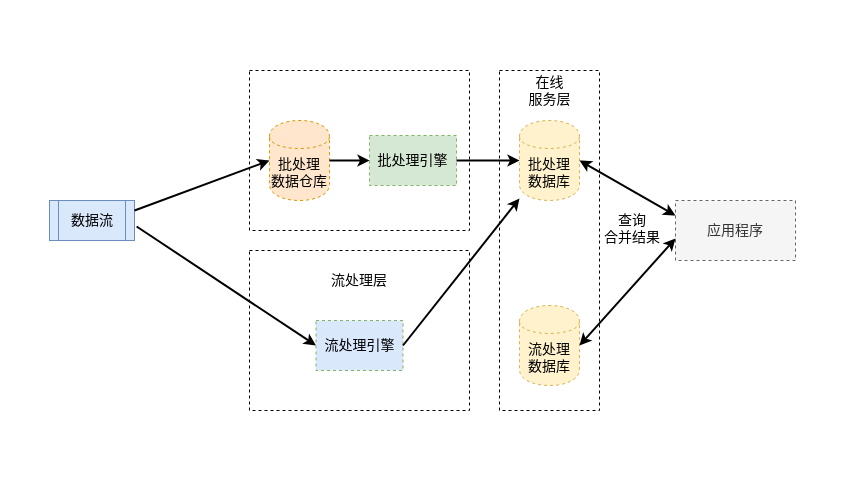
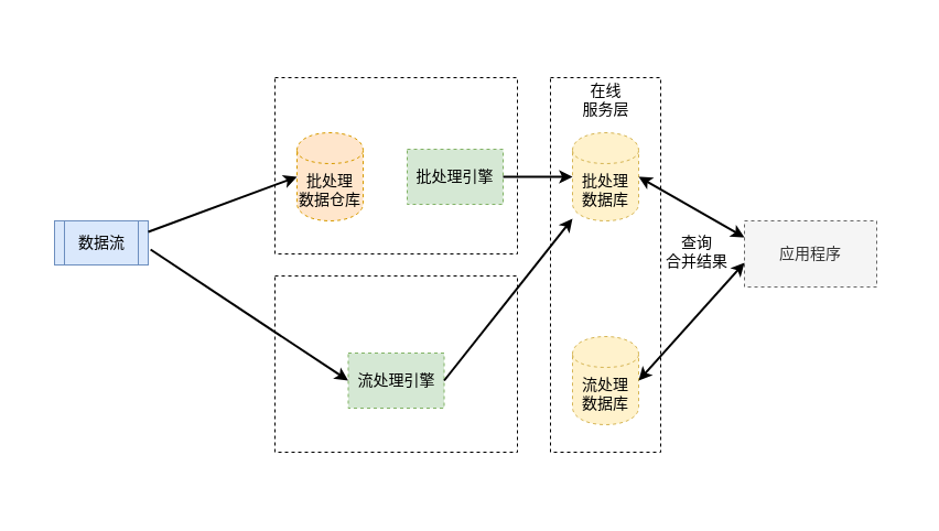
  <mxCell id="0" />
  <mxCell id="1" parent="0" />
  <mxCell id="2" value="" style="rounded=0;whiteSpace=wrap;html=1;dashed=1;fontSize=14;strokeColor=none;" vertex="1" parent="1"><mxGeometry x="20" y="20" width="810" height="440" as="geometry" /></mxCell>
  <mxCell id="3" value="数据流" style="shape=process;whiteSpace=wrap;html=1;backgroundOutline=1;fontSize=14;fillColor=#dae8fc;strokeColor=#6c8ebf;" parent="1" vertex="1"><mxGeometry x="49" y="200" width="85" height="40" as="geometry" /></mxCell>
  <mxCell id="4" value="" style="rounded=0;whiteSpace=wrap;html=1;dashed=1;fontSize=14;" parent="1" vertex="1"><mxGeometry x="249" y="70" width="220" height="160" as="geometry" /></mxCell>
  <mxCell id="5" value="批处理&lt;br&gt;数据仓库" style="shape=cylinder;whiteSpace=wrap;html=1;boundedLbl=1;backgroundOutline=1;dashed=1;fontSize=14;fillColor=#ffe6cc;strokeColor=#d79b00;" parent="1" vertex="1"><mxGeometry x="269" y="120" width="60" height="80" as="geometry" /></mxCell>
  <mxCell id="6" value="批处理引擎" style="rounded=0;whiteSpace=wrap;html=1;dashed=1;fontSize=14;fillColor=#d5e8d4;strokeColor=#82b366;" parent="1" vertex="1"><mxGeometry x="369" y="135" width="87" height="50" as="geometry" /></mxCell>
  <mxCell id="7" value="" style="endArrow=classic;html=1;exitX=1;exitY=0.25;exitDx=0;exitDy=0;entryX=0;entryY=0.5;entryDx=0;entryDy=0;strokeWidth=2;fontSize=14;" parent="1" source="3" target="5" edge="1"><mxGeometry width="50" height="50" relative="1" as="geometry"><mxPoint x="179" y="250" as="sourcePoint" /><mxPoint x="229" y="200" as="targetPoint" /></mxGeometry></mxCell>
- <mxCell id="8" value="" style="endArrow=classic;html=1;exitX=1;exitY=0.5;exitDx=0;exitDy=0;entryX=0;entryY=0.5;entryDx=0;entryDy=0;strokeWidth=2;fontSize=14;" parent="1" source="5" target="6" edge="1"><mxGeometry width="50" height="50" relative="1" as="geometry"><mxPoint x="179" y="225" as="sourcePoint" /><mxPoint x="279" y="170" as="targetPoint" /></mxGeometry></mxCell>
  <mxCell id="9" value="" style="rounded=0;whiteSpace=wrap;html=1;dashed=1;fontSize=14;" parent="1" vertex="1"><mxGeometry x="499" y="70" width="100" height="340" as="geometry" /></mxCell>
  <mxCell id="10" value="批处理&lt;br&gt;数据库" style="shape=cylinder;whiteSpace=wrap;html=1;boundedLbl=1;backgroundOutline=1;dashed=1;fontSize=14;fillColor=#fff2cc;strokeColor=#d6b656;" parent="1" vertex="1"><mxGeometry x="519" y="120" width="60" height="80" as="geometry" /></mxCell>
  <mxCell id="11" value="" style="rounded=0;whiteSpace=wrap;html=1;dashed=1;fontSize=14;" parent="1" vertex="1"><mxGeometry x="249" y="250" width="220" height="160" as="geometry" /></mxCell>
- <mxCell id="12" value="流处理层" style="text;html=1;strokeColor=none;fillColor=none;align=center;verticalAlign=middle;whiteSpace=wrap;rounded=0;dashed=1;fontSize=14;" parent="1" vertex="1"><mxGeometry x="329" y="270" width="60" height="20" as="geometry" /></mxCell>
  <mxCell id="13" value="" style="endArrow=classic;html=1;exitX=1.025;exitY=0.65;exitDx=0;exitDy=0;strokeWidth=2;exitPerimeter=0;entryX=0;entryY=0.5;entryDx=0;entryDy=0;fontSize=14;" parent="1" source="3" target="14" edge="1"><mxGeometry width="50" height="50" relative="1" as="geometry"><mxPoint x="179" y="225" as="sourcePoint" /><mxPoint x="209" y="350" as="targetPoint" /></mxGeometry></mxCell>
- <mxCell id="14" value="流处理引擎" style="rounded=0;whiteSpace=wrap;html=1;dashed=1;fontSize=14;fillColor=#dae8fc;strokeColor=#82b366;" parent="1" vertex="1"><mxGeometry x="315.5" y="320" width="87" height="50" as="geometry" /></mxCell>
+ <mxCell id="14" value="流处理引擎" style="rounded=0;whiteSpace=wrap;html=1;dashed=1;fontSize=14;fillColor=#d5e8d4;strokeColor=#82b366;" parent="1" vertex="1"><mxGeometry x="315.5" y="320" width="87" height="50" as="geometry" /></mxCell>
  <mxCell id="15" value="" style="endArrow=classic;html=1;exitX=1;exitY=0.5;exitDx=0;exitDy=0;strokeWidth=2;entryX=0;entryY=0.5;entryDx=0;entryDy=0;fontSize=14;" parent="1" source="6" target="10" edge="1"><mxGeometry width="50" height="50" relative="1" as="geometry"><mxPoint x="182" y="249" as="sourcePoint" /><mxPoint x="325.5" y="355" as="targetPoint" /></mxGeometry></mxCell>
  <mxCell id="16" value="流处理&lt;br&gt;数据库" style="shape=cylinder;whiteSpace=wrap;html=1;boundedLbl=1;backgroundOutline=1;dashed=1;fontSize=14;fillColor=#fff2cc;strokeColor=#d6b656;" parent="1" vertex="1"><mxGeometry x="519" y="305" width="60" height="80" as="geometry" /></mxCell>
  <mxCell id="17" value="" style="endArrow=classic;html=1;exitX=1;exitY=0.5;exitDx=0;exitDy=0;strokeWidth=2;fontSize=14;" parent="1" source="14" target="10" edge="1"><mxGeometry width="50" height="50" relative="1" as="geometry"><mxPoint x="466" y="170" as="sourcePoint" /><mxPoint x="529" y="170" as="targetPoint" /></mxGeometry></mxCell>
  <mxCell id="18" value="应用程序" style="rounded=0;whiteSpace=wrap;html=1;dashed=1;fontSize=14;fillColor=#f5f5f5;strokeColor=#666666;fontColor=#333333;" parent="1" vertex="1"><mxGeometry x="675" y="200" width="120" height="60" as="geometry" /></mxCell>
  <mxCell id="19" value="" style="endArrow=classic;startArrow=classic;html=1;strokeWidth=2;entryX=0;entryY=0.25;entryDx=0;entryDy=0;exitX=1;exitY=0.5;exitDx=0;exitDy=0;fontSize=14;" parent="1" source="10" target="18" edge="1"><mxGeometry width="50" height="50" relative="1" as="geometry"><mxPoint x="639" y="180" as="sourcePoint" /><mxPoint x="689" y="130" as="targetPoint" /></mxGeometry></mxCell>
  <mxCell id="20" value="" style="endArrow=classic;startArrow=classic;html=1;strokeWidth=2;entryX=0;entryY=0.633;entryDx=0;entryDy=0;exitX=1;exitY=0.5;exitDx=0;exitDy=0;entryPerimeter=0;fontSize=14;" parent="1" source="16" target="18" edge="1"><mxGeometry width="50" height="50" relative="1" as="geometry"><mxPoint x="589" y="170" as="sourcePoint" /><mxPoint x="679" y="225" as="targetPoint" /></mxGeometry></mxCell>
  <mxCell id="21" value="在线&lt;br&gt;服务层" style="text;html=1;strokeColor=none;fillColor=none;align=center;verticalAlign=middle;whiteSpace=wrap;rounded=0;dashed=1;fontSize=14;" parent="1" vertex="1"><mxGeometry x="523.5" y="80" width="51" height="20" as="geometry" /></mxCell>
  <mxCell id="22" value="查询&lt;br&gt;合并结果" style="text;html=1;strokeColor=none;fillColor=none;align=center;verticalAlign=middle;whiteSpace=wrap;rounded=0;dashed=1;fontSize=14;" parent="1" vertex="1"><mxGeometry x="597" y="218" width="70" height="20" as="geometry" /></mxCell>
